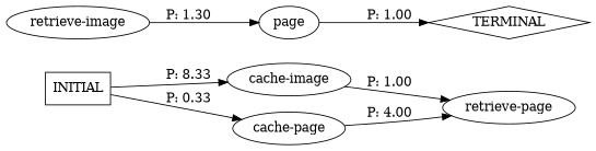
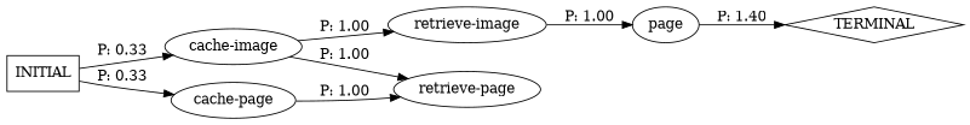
  digraph {
    rankdir=LR
    n1 [label="cache-image"]
    n2 [label="retrieve-image"]
    n3 [label="retrieve-page"]
    n4 [label=page]
    n5 [label="cache-page"]
    n6 [label=TERMINAL shape=diamond]
    n7 [label=INITIAL shape=box]
+   n1 -> n2 [label="P: 1.00"]
    n1 -> n3 [label="P: 1.00"]
-   n2 -> n4 [label="P: 1.30"]
-   n4 -> n6 [label="P: 1.00"]
-   n5 -> n3 [label="P: 4.00"]
-   n7 -> n1 [label="P: 8.33"]
+   n2 -> n4 [label="P: 1.00"]
+   n4 -> n6 [label="P: 1.40"]
+   n5 -> n3 [label="P: 1.00"]
+   n7 -> n1 [label="P: 0.33"]
    n7 -> n5 [label="P: 0.33"]
  }
